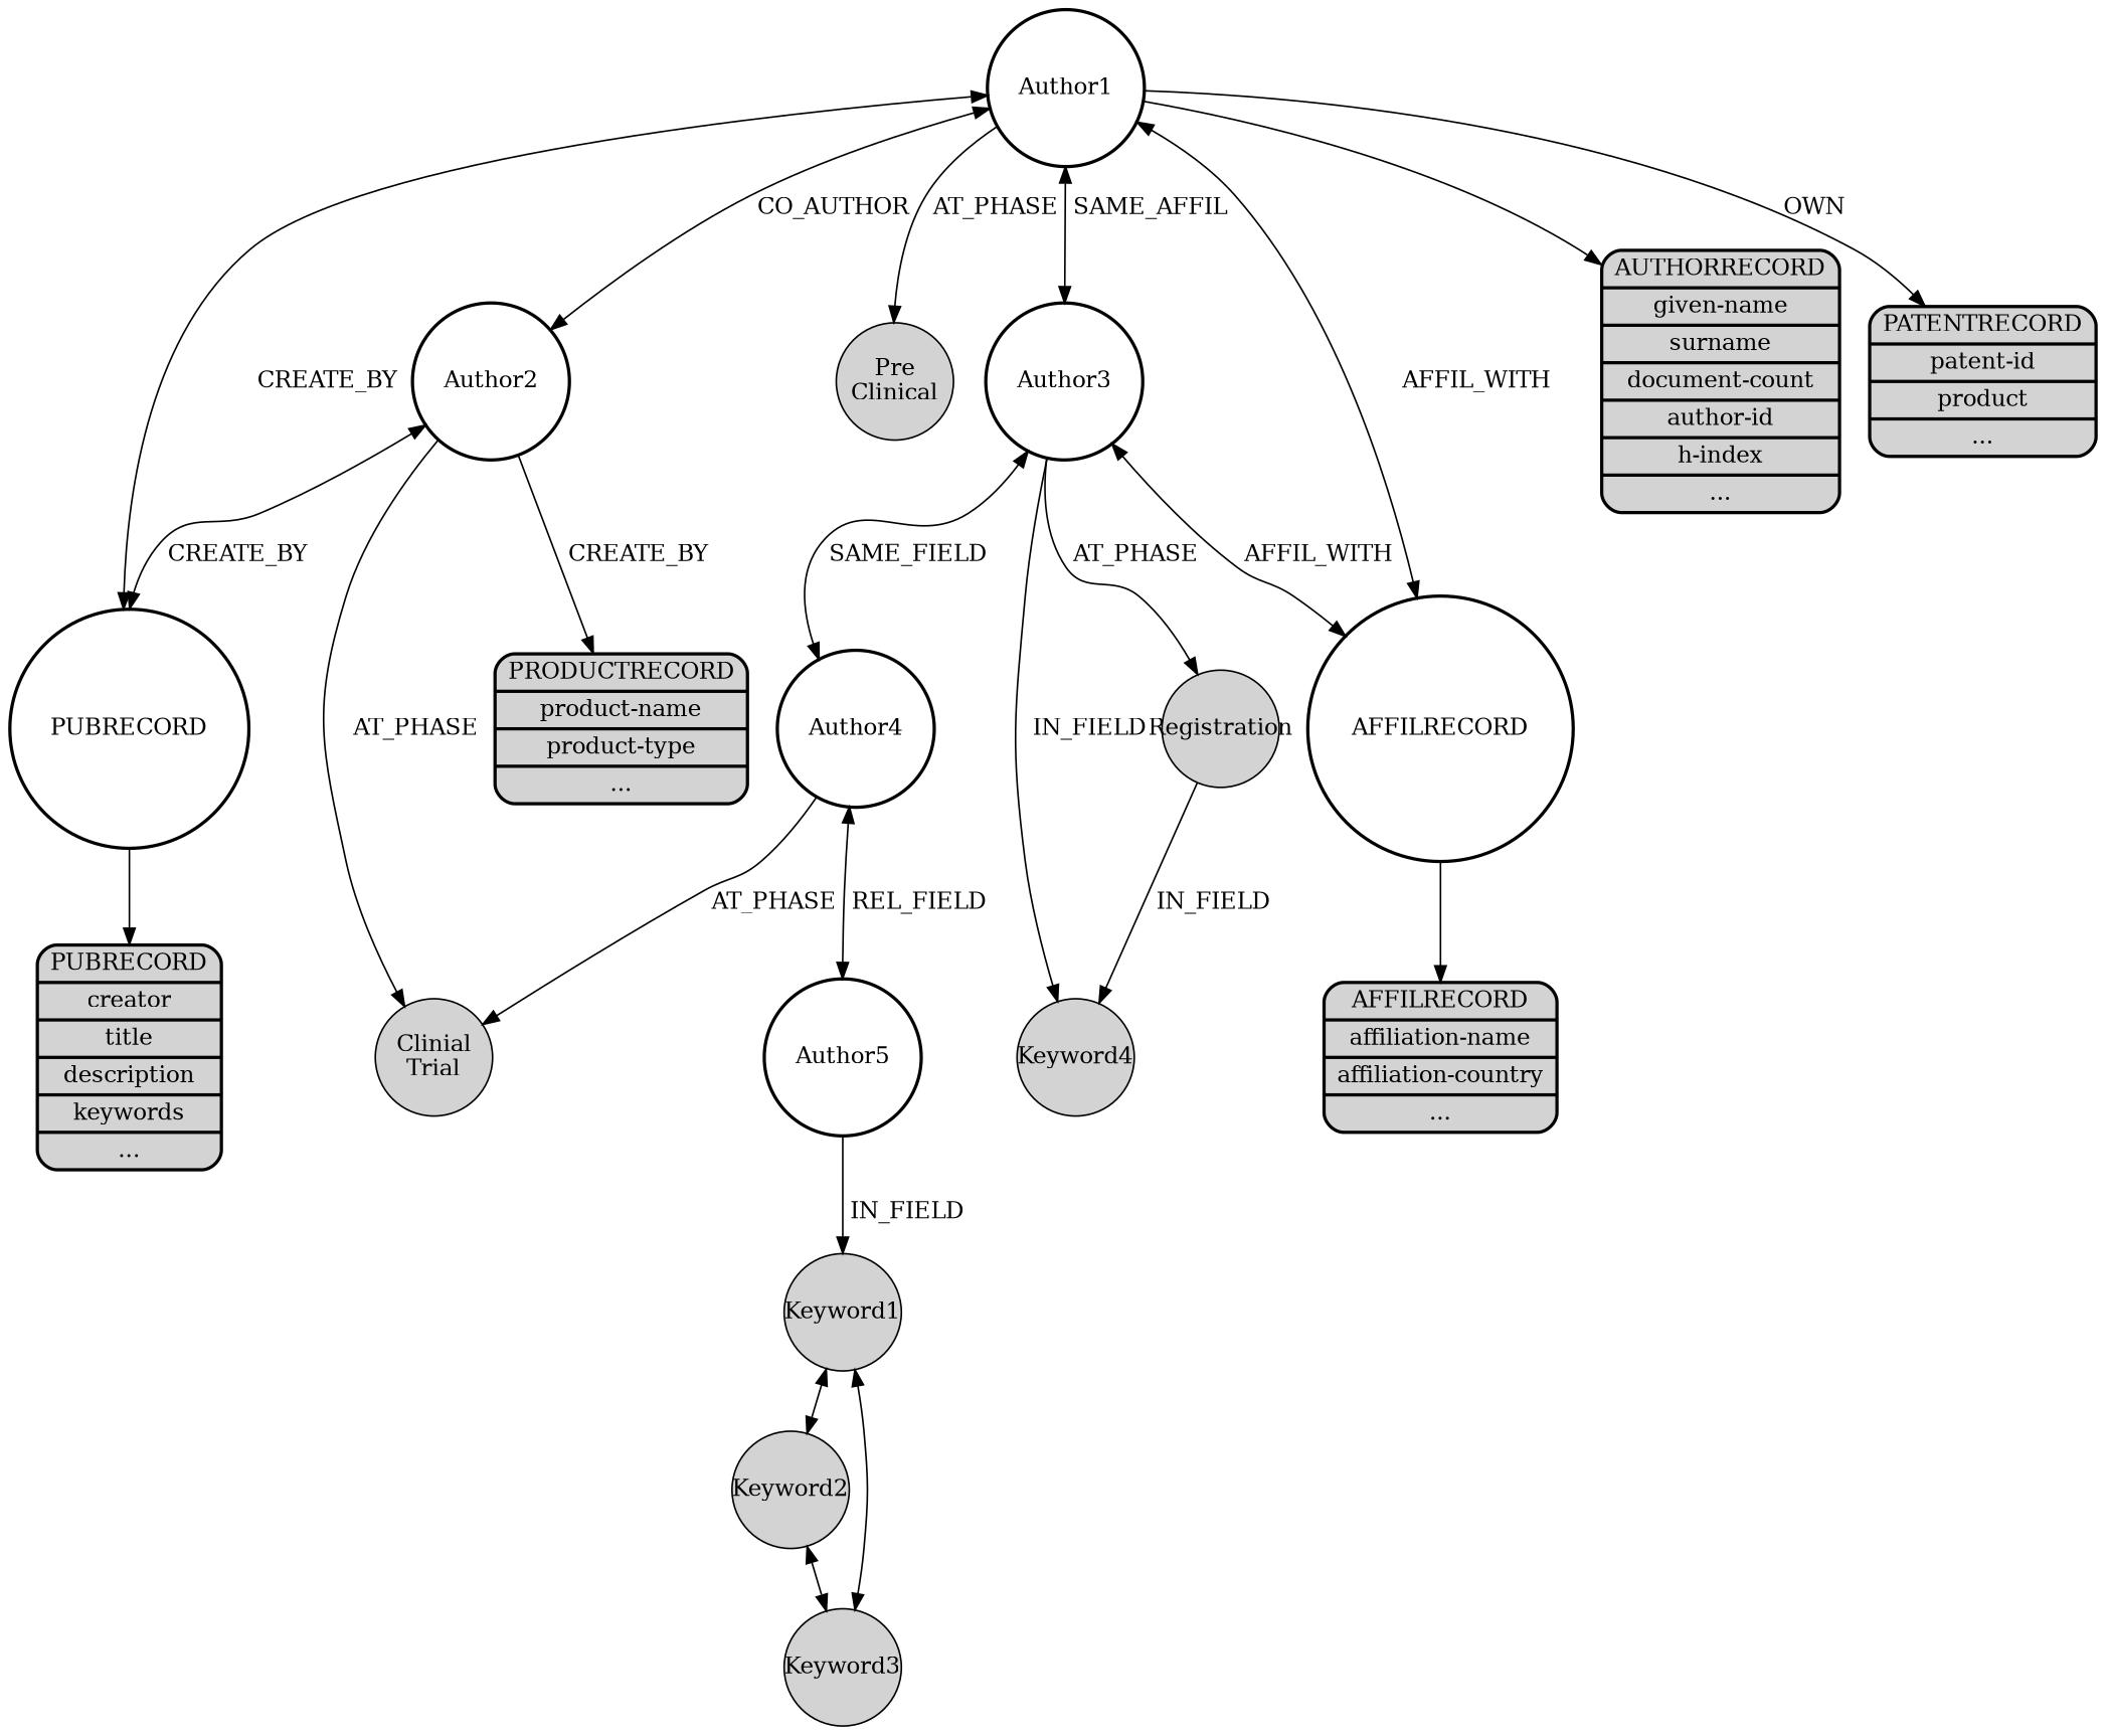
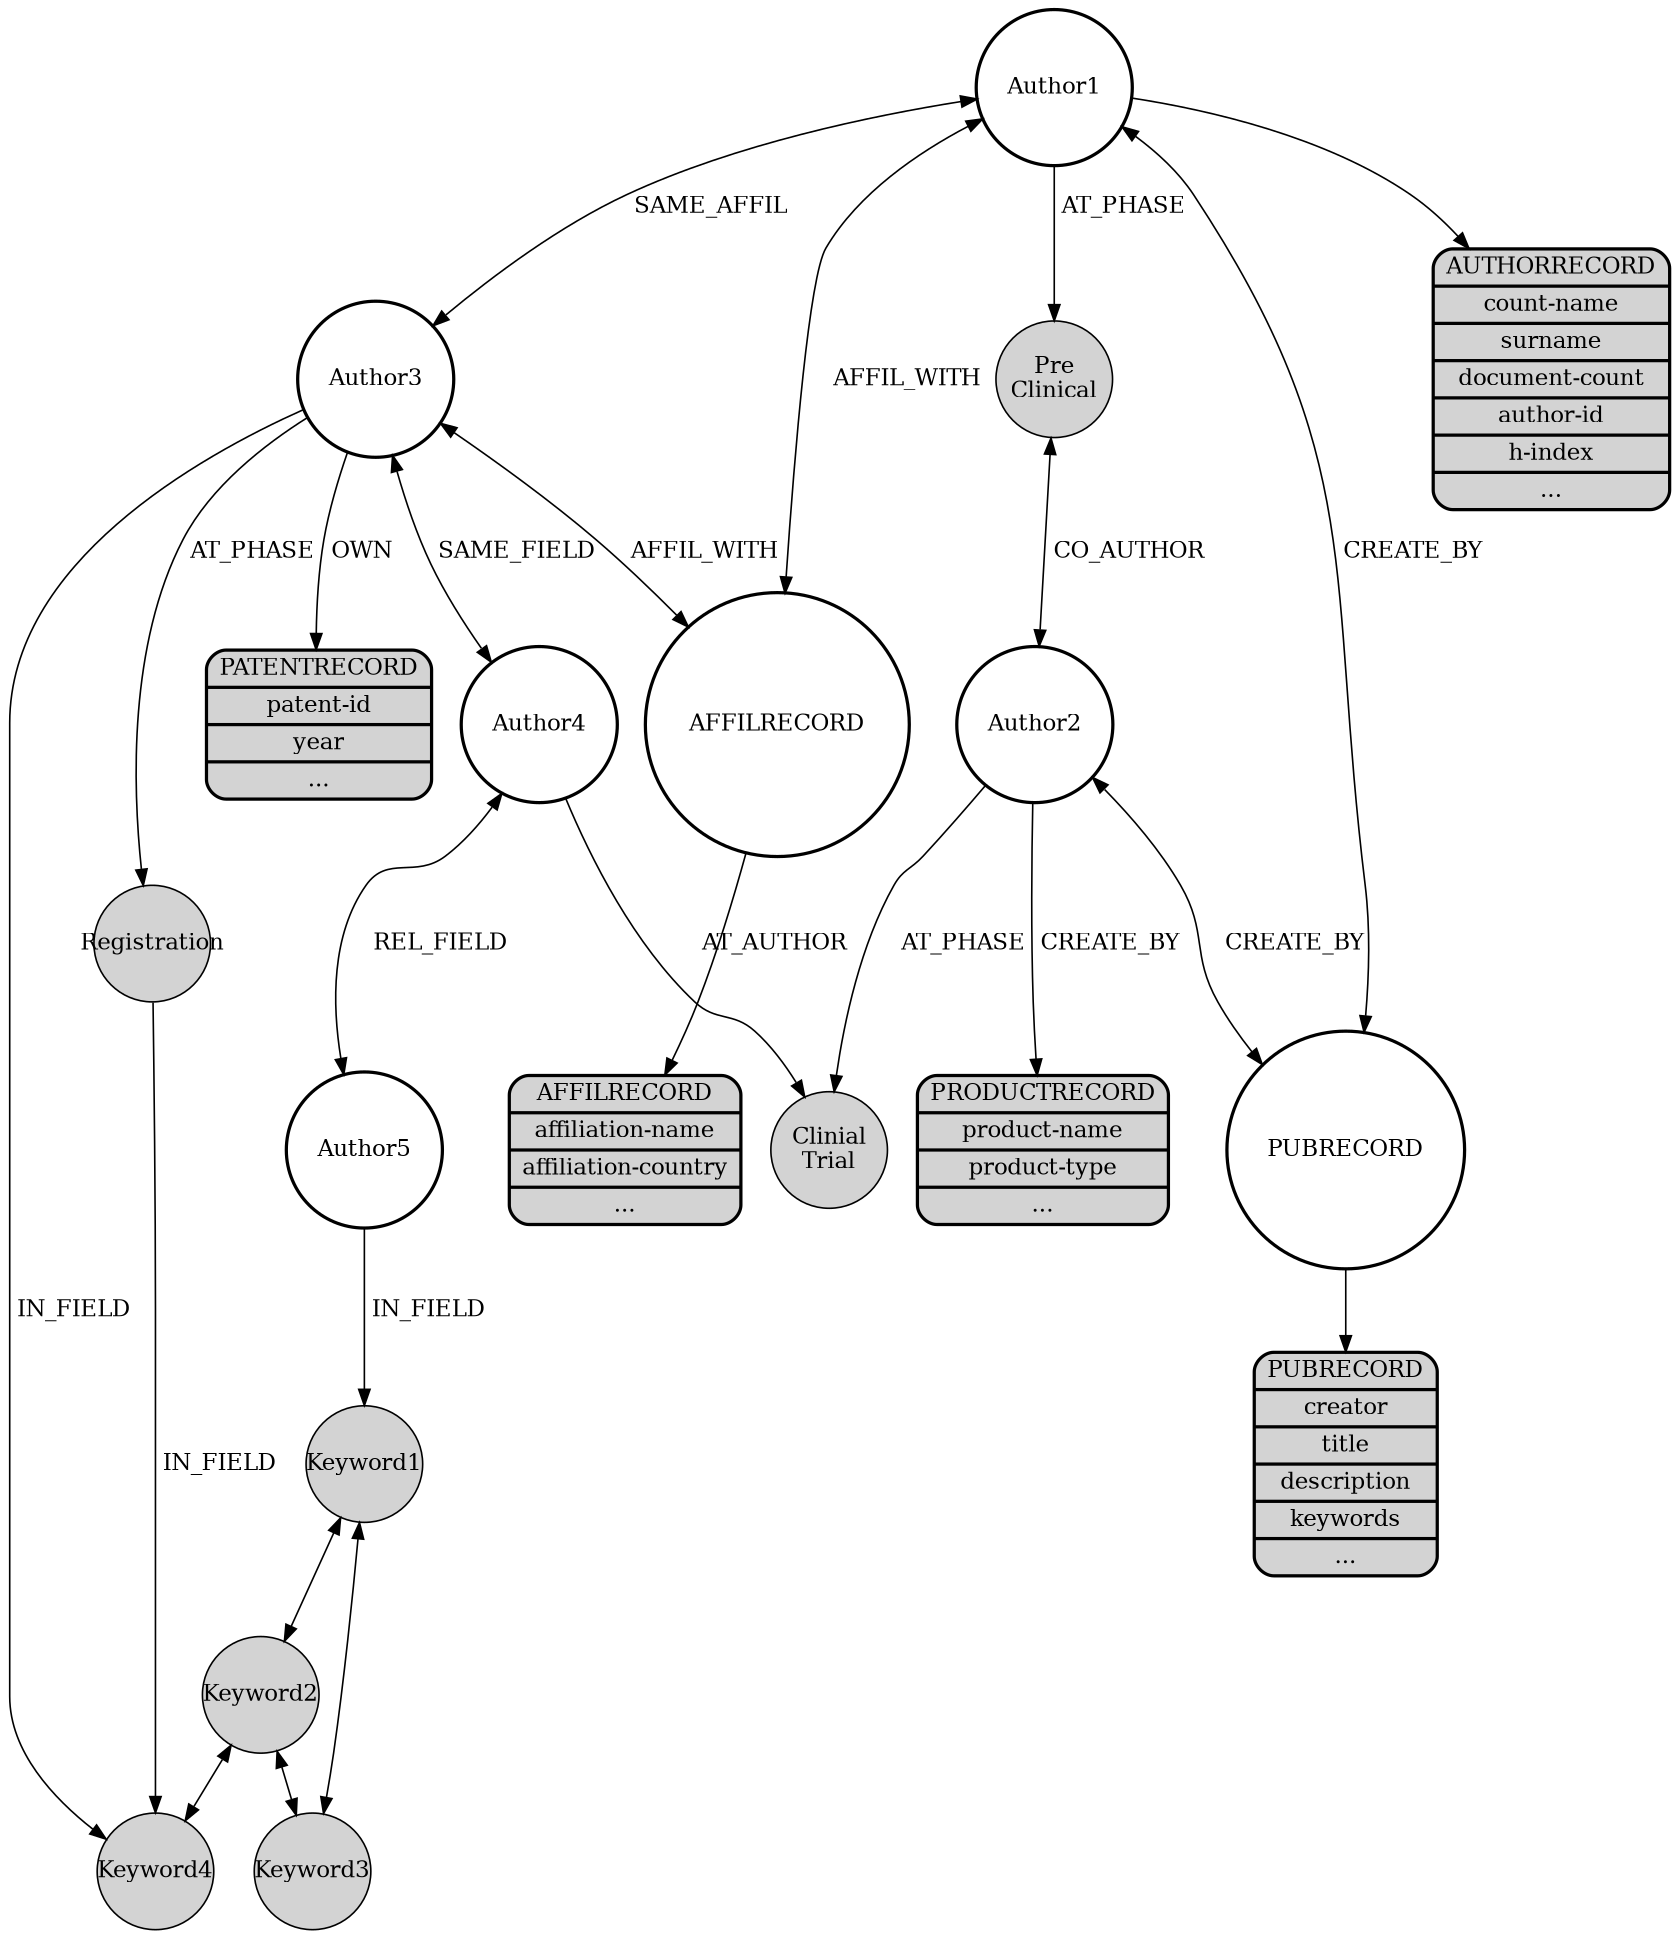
  digraph {
    node [shape=circle style=bold]
    n1 [label=Author1]
    n2 [label=Author2]
    n3 [label=Author3]
    n4 [fixedsize=true label="Pre\nClinical" style=filled width=1.0]
    n5 [label=AFFILRECORD]
    n6 [label=PUBRECORD]
-   n7 [label="{ AUTHORRECORD | given-name | surname | document-count | author-id | h-index | ...}" shape=Mrecord style="bold,filled"]
-   n8 [label="{ PATENTRECORD |<f0> patent-id | product | ... }" shape=Mrecord style="filled,bold"]
+   n7 [label="{ AUTHORRECORD | count-name | surname | document-count | author-id | h-index | ...}" shape=Mrecord style="bold,filled"]
+   n8 [label="{ PATENTRECORD |<f0> patent-id | year | ... }" shape=Mrecord style="filled,bold"]
    n9 [fixedsize=true label="Clinial\nTrial" style=filled width=1.0]
    n10 [label="{ PRODUCTRECORD |<f0> product-name | product-type | ... }" shape=Mrecord style="filled,bold"]
    n11 [label=Author4]
    n12 [fixedsize=true label=Keyword4 style=filled width=1.0]
    n13 [fixedsize=true label=Registration style=filled width=1.0]
    n14 [label="{ AFFILRECORD |<f0> affiliation-name | affiliation-country | ... }" shape=Mrecord style="filled,bold"]
    n15 [label="{ PUBRECORD |<f0> creator | title | description | keywords | ... }" shape=Mrecord style="filled,bold"]
    n16 [label=Author5]
    n17 [fixedsize=true label=Keyword1 style=filled width=1.0]
    n18 [fixedsize=true label=Keyword2 style=filled width=1.0]
    n19 [fixedsize=true label=Keyword3 style=filled width=1.0]
-   n1 -> n2 [dir=both label=" CO_AUTHOR"]
+   n4 -> n2 [dir=both label=" CO_AUTHOR"]
    n1 -> n3 [dir=both label=" SAME_AFFIL"]
    n1 -> n4 [label=" AT_PHASE"]
    n1 -> n5 [dir=both label=" AFFIL_WITH"]
    n1 -> n6 [dir=both label=" CREATE_BY"]
    n1 -> n7
-   n1 -> n8 [label=" OWN"]
+   n3 -> n8 [label=" OWN"]
    n2 -> n6 [dir=both label=" CREATE_BY"]
    n2 -> n9 [label=" AT_PHASE"]
    n2 -> n10 [label=" CREATE_BY"]
    n3 -> n5 [dir=both label=" AFFIL_WITH"]
    n3 -> n11 [dir=both label=" SAME_FIELD"]
    n3 -> n12 [label=" IN_FIELD"]
    n3 -> n13 [label=" AT_PHASE"]
    n5 -> n14
    n6 -> n15
-   n11 -> n9 [label=" AT_PHASE"]
+   n11 -> n9 [label=" AT_AUTHOR"]
    n11 -> n16 [dir=both label=" REL_FIELD"]
    n13 -> n12 [label=" IN_FIELD"]
    n16 -> n17 [label=" IN_FIELD"]
    n17 -> n18 [dir=both]
+   n18 -> n12 [dir=both]
    n18 -> n19 [dir=both]
    n19 -> n17 [dir=both]
  }
